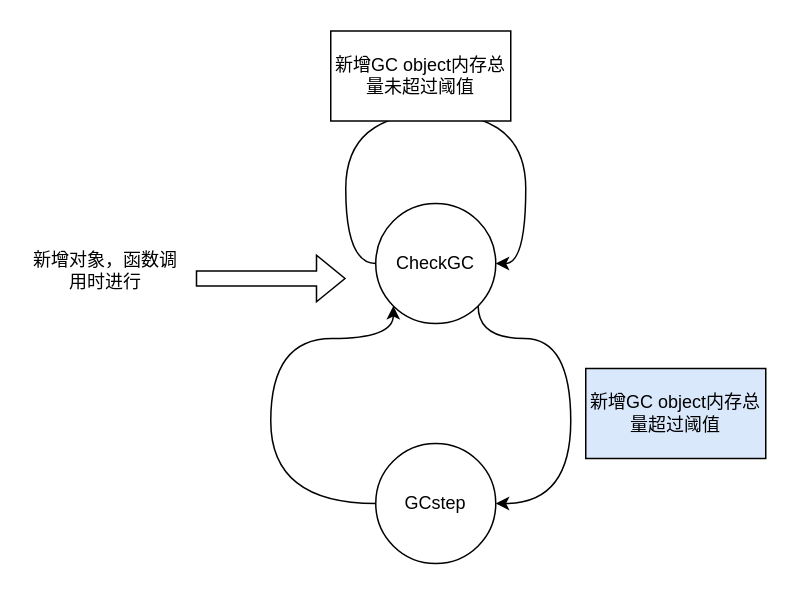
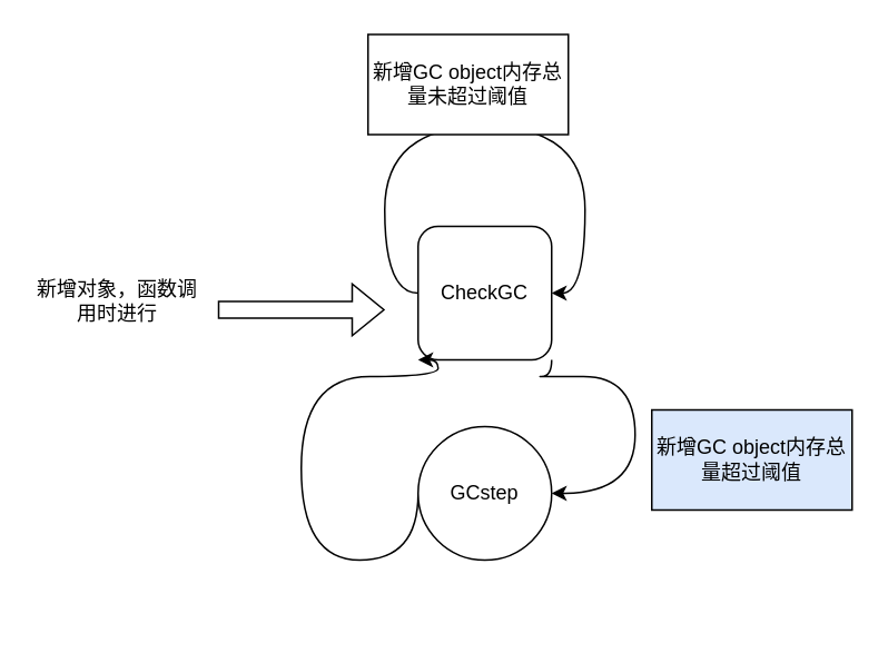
  <mxCell id="0" />
  <mxCell id="1" parent="0" />
  <mxCell id="2" style="edgeStyle=orthogonalEdgeStyle;rounded=0;orthogonalLoop=1;jettySize=auto;html=1;exitX=1;exitY=1;exitDx=0;exitDy=0;entryX=1;entryY=0.5;entryDx=0;entryDy=0;curved=1;" edge="1" parent="1" source="3" target="5"><mxGeometry relative="1" as="geometry"><Array as="points"><mxPoint x="318" y="225" /><mxPoint x="380" y="225" /><mxPoint x="380" y="335" /></Array></mxGeometry></mxCell>
- <mxCell id="3" value="CheckGC" style="ellipse;whiteSpace=wrap;html=1;aspect=fixed;" vertex="1" parent="1"><mxGeometry x="250" y="135" width="80" height="80" as="geometry" /></mxCell>
+ <mxCell id="3" value="CheckGC" style="whiteSpace=wrap;html=1;aspect=fixed;rounded=1;" vertex="1" parent="1"><mxGeometry x="250" y="135" width="80" height="80" as="geometry" /></mxCell>
  <mxCell id="4" style="edgeStyle=orthogonalEdgeStyle;rounded=0;orthogonalLoop=1;jettySize=auto;html=1;exitX=0;exitY=0.5;exitDx=0;exitDy=0;entryX=0;entryY=1;entryDx=0;entryDy=0;curved=1;" edge="1" parent="1" source="5" target="3"><mxGeometry relative="1" as="geometry"><Array as="points"><mxPoint x="180" y="335" /><mxPoint x="180" y="225" /><mxPoint x="262" y="225" /></Array></mxGeometry></mxCell>
- <mxCell id="5" value="GCstep" style="ellipse;whiteSpace=wrap;html=1;aspect=fixed;" vertex="1" parent="1"><mxGeometry x="250" y="295" width="80" height="80" as="geometry" /></mxCell>
+ <mxCell id="5" value="GCstep" style="ellipse;whiteSpace=wrap;html=1;aspect=fixed;" vertex="1" parent="1"><mxGeometry x="250" y="255" width="80" height="80" as="geometry" /></mxCell>
  <mxCell id="6" value="新增GC object内存总量超过阈值" style="rounded=0;whiteSpace=wrap;html=1;fillColor=#dae8fc;" vertex="1" parent="1"><mxGeometry x="390" y="245" width="120" height="60" as="geometry" /></mxCell>
  <mxCell id="7" style="edgeStyle=orthogonalEdgeStyle;rounded=0;orthogonalLoop=1;jettySize=auto;html=1;exitX=0;exitY=0.5;exitDx=0;exitDy=0;entryX=1;entryY=0.5;entryDx=0;entryDy=0;curved=1;" edge="1" parent="1" source="3" target="3"><mxGeometry relative="1" as="geometry"><Array as="points"><mxPoint x="230" y="175" /><mxPoint x="230" y="75" /><mxPoint x="350" y="75" /><mxPoint x="350" y="175" /></Array></mxGeometry></mxCell>
  <mxCell id="8" value="新增GC object内存总量未超过阈值" style="rounded=0;whiteSpace=wrap;html=1;" vertex="1" parent="1"><mxGeometry x="220" y="20" width="120" height="60" as="geometry" /></mxCell>
  <mxCell id="9" value="" style="shape=flexArrow;endArrow=classic;html=1;rounded=0;" edge="1" parent="1"><mxGeometry width="50" height="50" relative="1" as="geometry"><mxPoint x="130" y="185" as="sourcePoint" /><mxPoint x="230" y="185" as="targetPoint" /></mxGeometry></mxCell>
  <mxCell id="10" value="新增对象，函数调用时进行" style="text;strokeColor=none;align=center;fillColor=none;html=1;verticalAlign=middle;whiteSpace=wrap;rounded=0;" vertex="1" parent="1"><mxGeometry x="20" y="165" width="100" height="30" as="geometry" /></mxCell>
